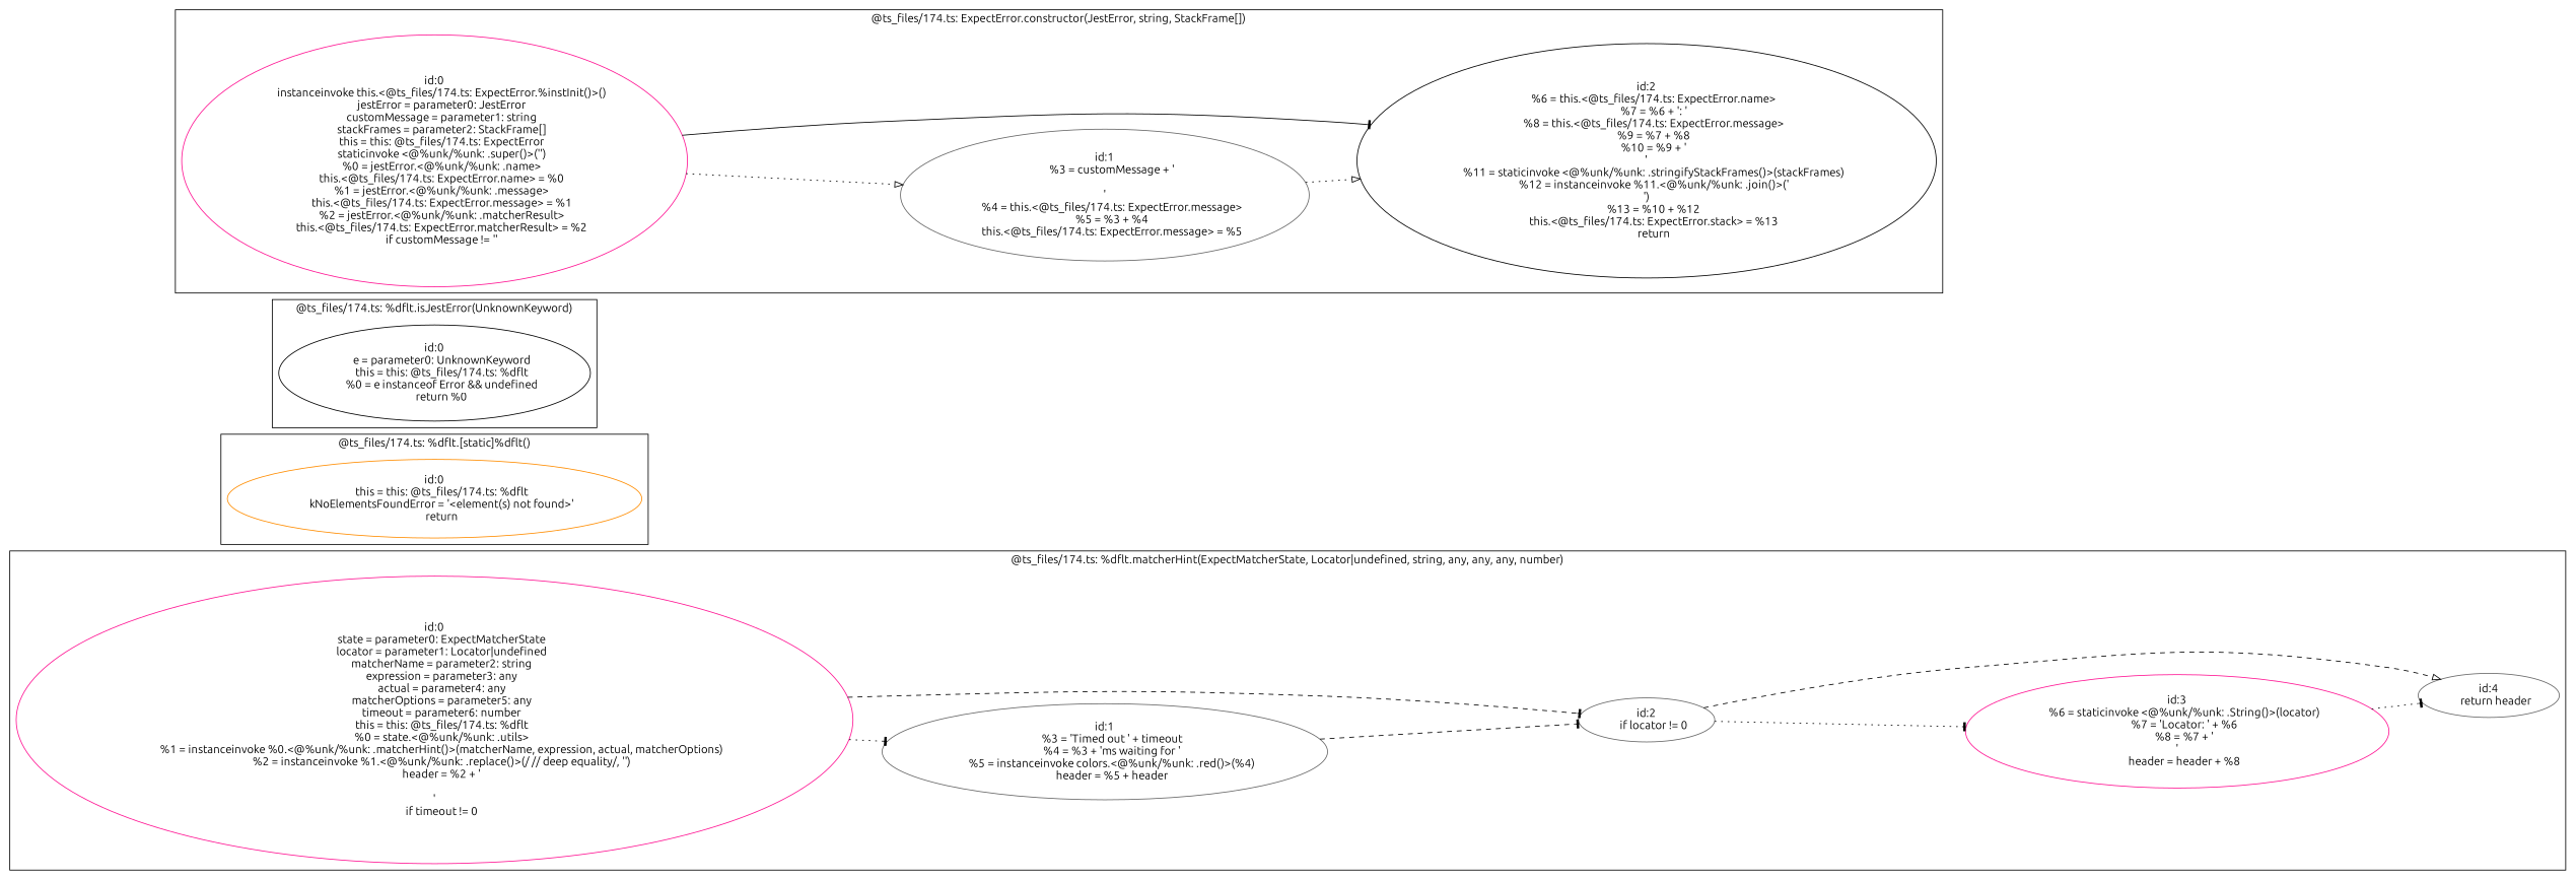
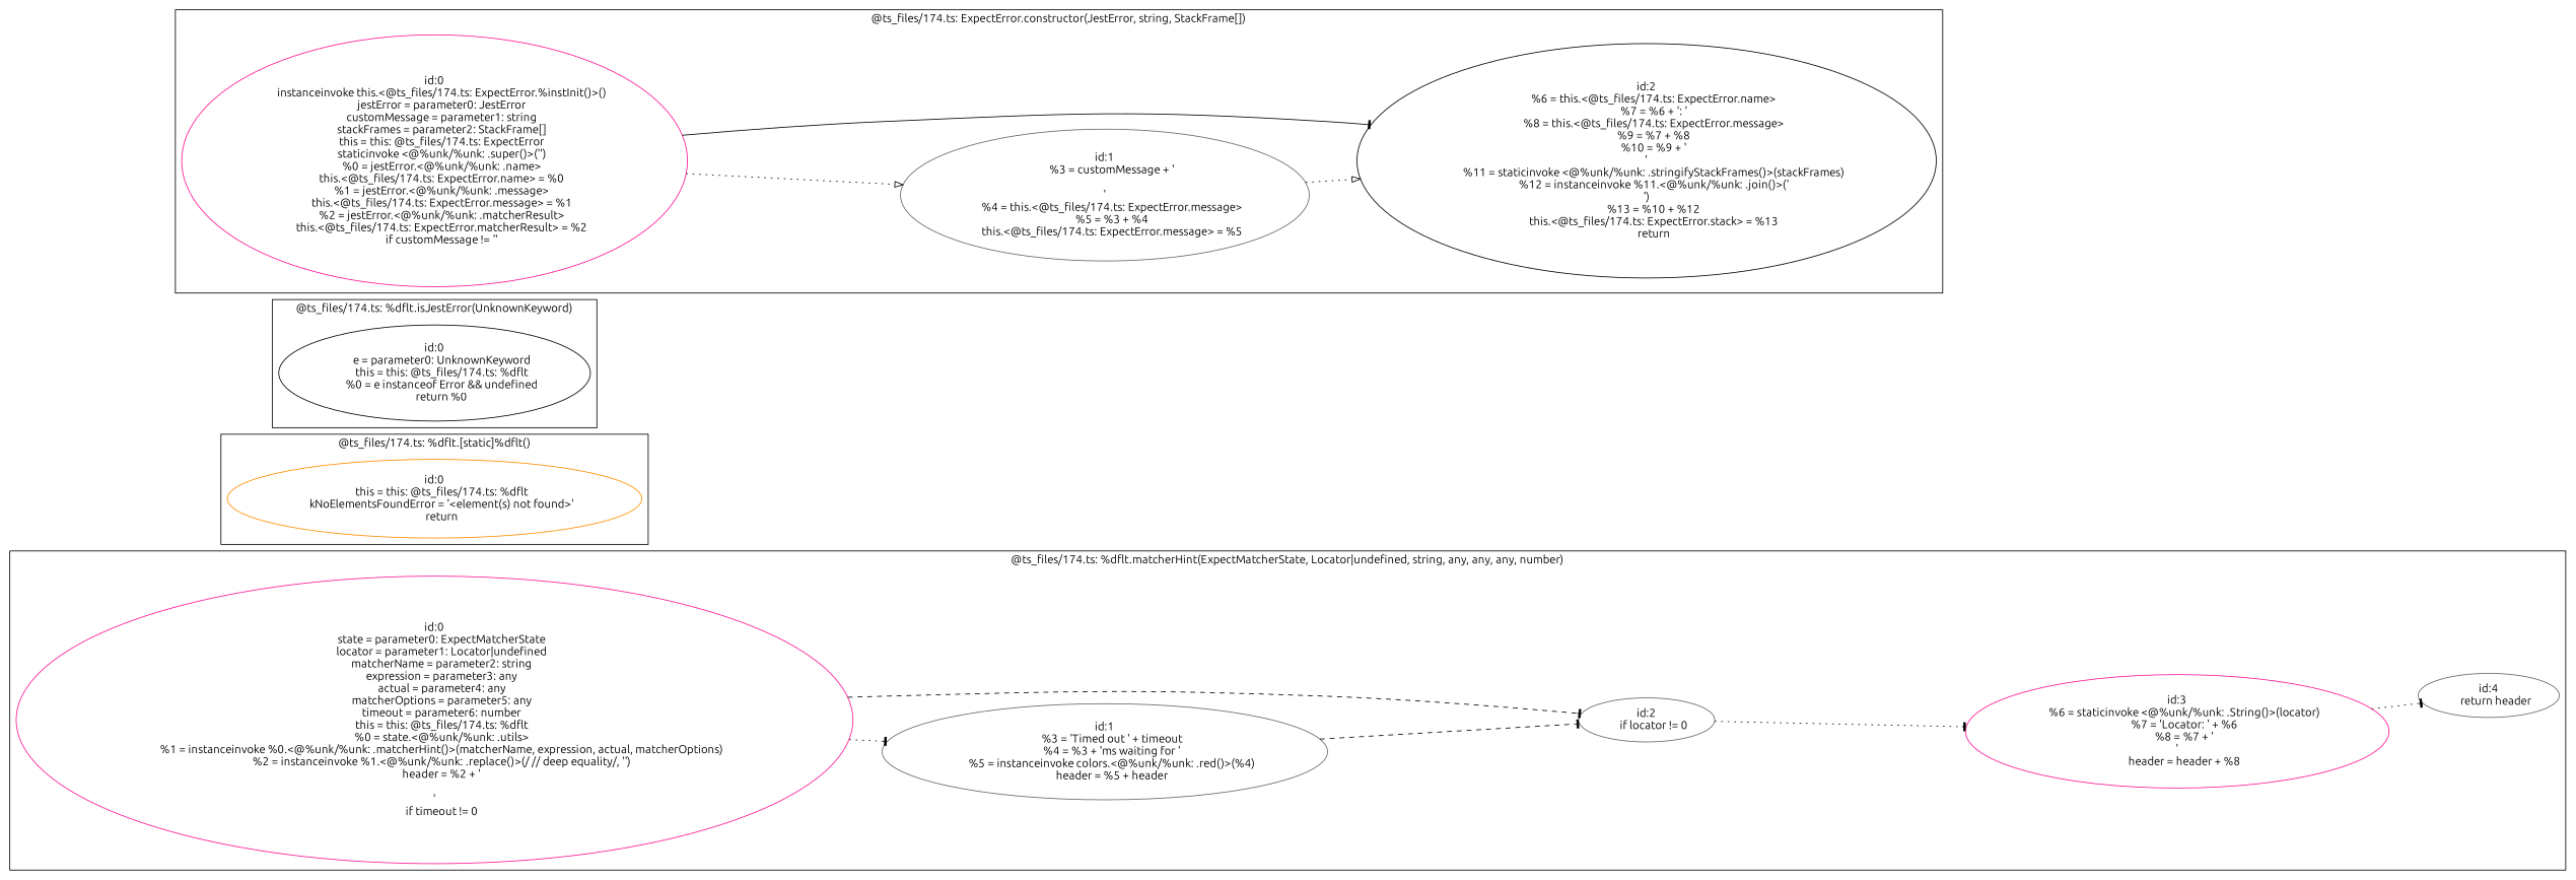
  digraph {
    rankdir=LR
    fontname=Ubuntu
    node [color=gray40 fontname=Ubuntu]
    edge [style=dotted arrowhead=tee fontname=Ubuntu]
    n1 [label="id:0\n      state = parameter0: ExpectMatcherState\n      locator = parameter1: Locator|undefined\n      matcherName = parameter2: string\n      expression = parameter3: any\n      actual = parameter4: any\n      matcherOptions = parameter5: any\n      timeout = parameter6: number\n      this = this: @ts_files/174.ts: %dflt\n      %0 = state.<@%unk/%unk: .utils>\n      %1 = instanceinvoke %0.<@%unk/%unk: .matcherHint()>(matcherName, expression, actual, matcherOptions)\n      %2 = instanceinvoke %1.<@%unk/%unk: .replace()>(/ \/\/ deep equality/, '')\n      header = %2 + '\n\n'\n      if timeout != 0" color=deeppink]
    n2 [label="id:1\n      %3 = 'Timed out ' + timeout\n      %4 = %3 + 'ms waiting for '\n      %5 = instanceinvoke colors.<@%unk/%unk: .red()>(%4)\n      header = %5 + header"]
    n3 [label="id:2\n      if locator != 0"]
    n4 [label="id:3\n      %6 = staticinvoke <@%unk/%unk: .String()>(locator)\n      %7 = 'Locator: ' + %6\n      %8 = %7 + '\n'\n      header = header + %8" color=deeppink]
    n5 [label="id:4\n      return header"]
    n6 [label="id:0\n      this = this: @ts_files/174.ts: %dflt\n      kNoElementsFoundError = '<element(s) not found>'\n      return" color=darkorange]
    n7 [label="id:0\n      e = parameter0: UnknownKeyword\n      this = this: @ts_files/174.ts: %dflt\n      %0 = e instanceof Error && undefined\n      return %0" color=black]
    n8 [label="id:0\n      instanceinvoke this.<@ts_files/174.ts: ExpectError.%instInit()>()\n      jestError = parameter0: JestError\n      customMessage = parameter1: string\n      stackFrames = parameter2: StackFrame[]\n      this = this: @ts_files/174.ts: ExpectError\n      staticinvoke <@%unk/%unk: .super()>('')\n      %0 = jestError.<@%unk/%unk: .name>\n      this.<@ts_files/174.ts: ExpectError.name> = %0\n      %1 = jestError.<@%unk/%unk: .message>\n      this.<@ts_files/174.ts: ExpectError.message> = %1\n      %2 = jestError.<@%unk/%unk: .matcherResult>\n      this.<@ts_files/174.ts: ExpectError.matcherResult> = %2\n      if customMessage != ''" color=deeppink]
    n9 [label="id:1\n      %3 = customMessage + '\n\n'\n      %4 = this.<@ts_files/174.ts: ExpectError.message>\n      %5 = %3 + %4\n      this.<@ts_files/174.ts: ExpectError.message> = %5"]
    n10 [label="id:2\n      %6 = this.<@ts_files/174.ts: ExpectError.name>\n      %7 = %6 + ': '\n      %8 = this.<@ts_files/174.ts: ExpectError.message>\n      %9 = %7 + %8\n      %10 = %9 + '\n'\n      %11 = staticinvoke <@%unk/%unk: .stringifyStackFrames()>(stackFrames)\n      %12 = instanceinvoke %11.<@%unk/%unk: .join()>('\n')\n      %13 = %10 + %12\n      this.<@ts_files/174.ts: ExpectError.stack> = %13\n      return" color=black]
    subgraph cluster_1 {
      label="@ts_files/174.ts: %dflt.matcherHint(ExpectMatcherState, Locator|undefined, string, any, any, any, number)"
      n1
      n2
      n3
      n4
      n5
    }
    subgraph cluster_2 {
      label="@ts_files/174.ts: %dflt.[static]%dflt()"
      n6
    }
    subgraph cluster_3 {
      label="@ts_files/174.ts: %dflt.isJestError(UnknownKeyword)"
      n7
    }
    subgraph cluster_4 {
      label="@ts_files/174.ts: ExpectError.constructor(JestError, string, StackFrame[])"
      n8
      n9
      n10
    }
    subgraph cluster_5 {
      label="@ts_files/174.ts: %AC$0.%AM0()"
    }
    n1 -> n2
    n1 -> n3 [style=dashed]
    n2 -> n3 [style=dashed]
    n3 -> n4
-   n3 -> n5 [style=dashed arrowhead=onormal]
    n4 -> n5
    n8 -> n9 [arrowhead=onormal]
    n8 -> n10 [style=solid]
    n9 -> n10 [arrowhead=onormal]
  }
